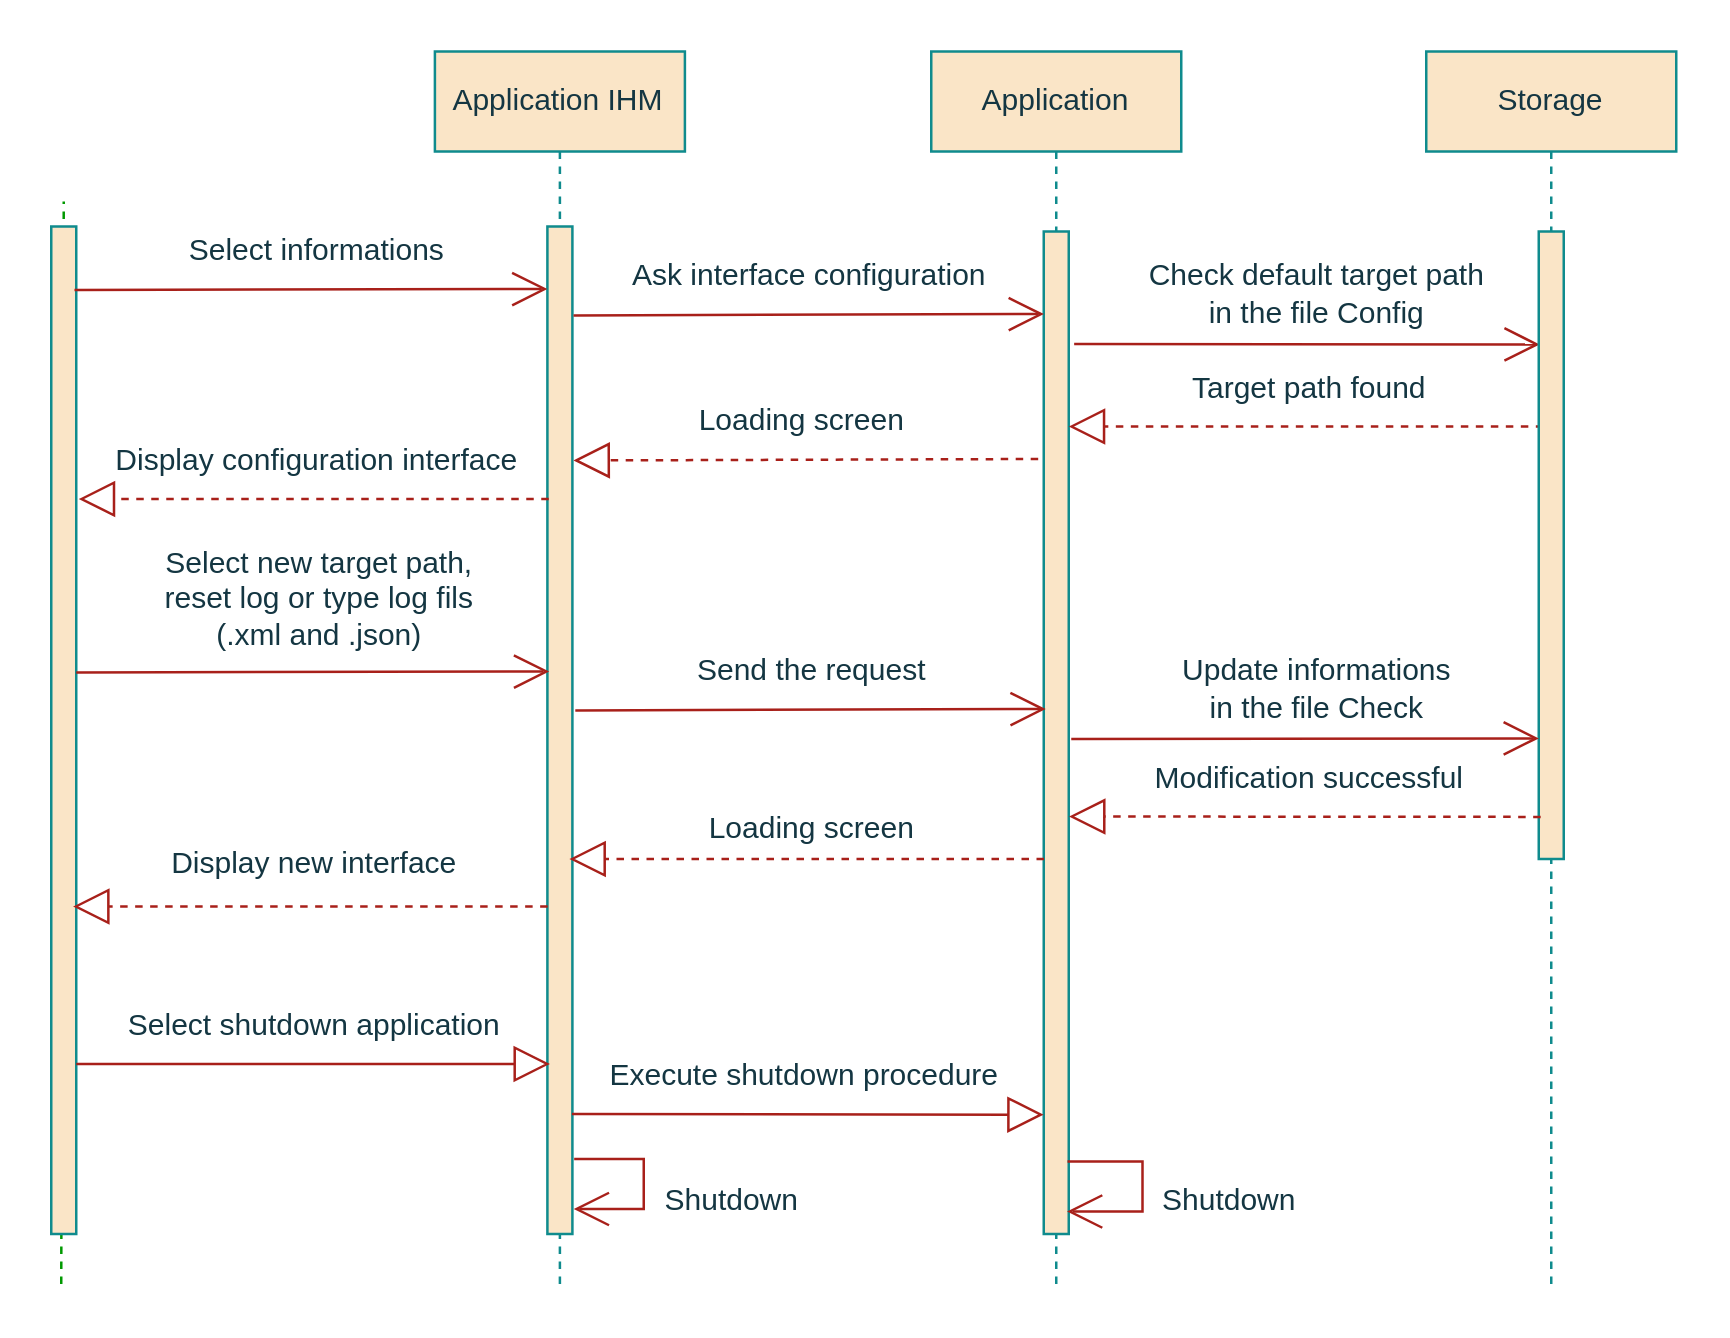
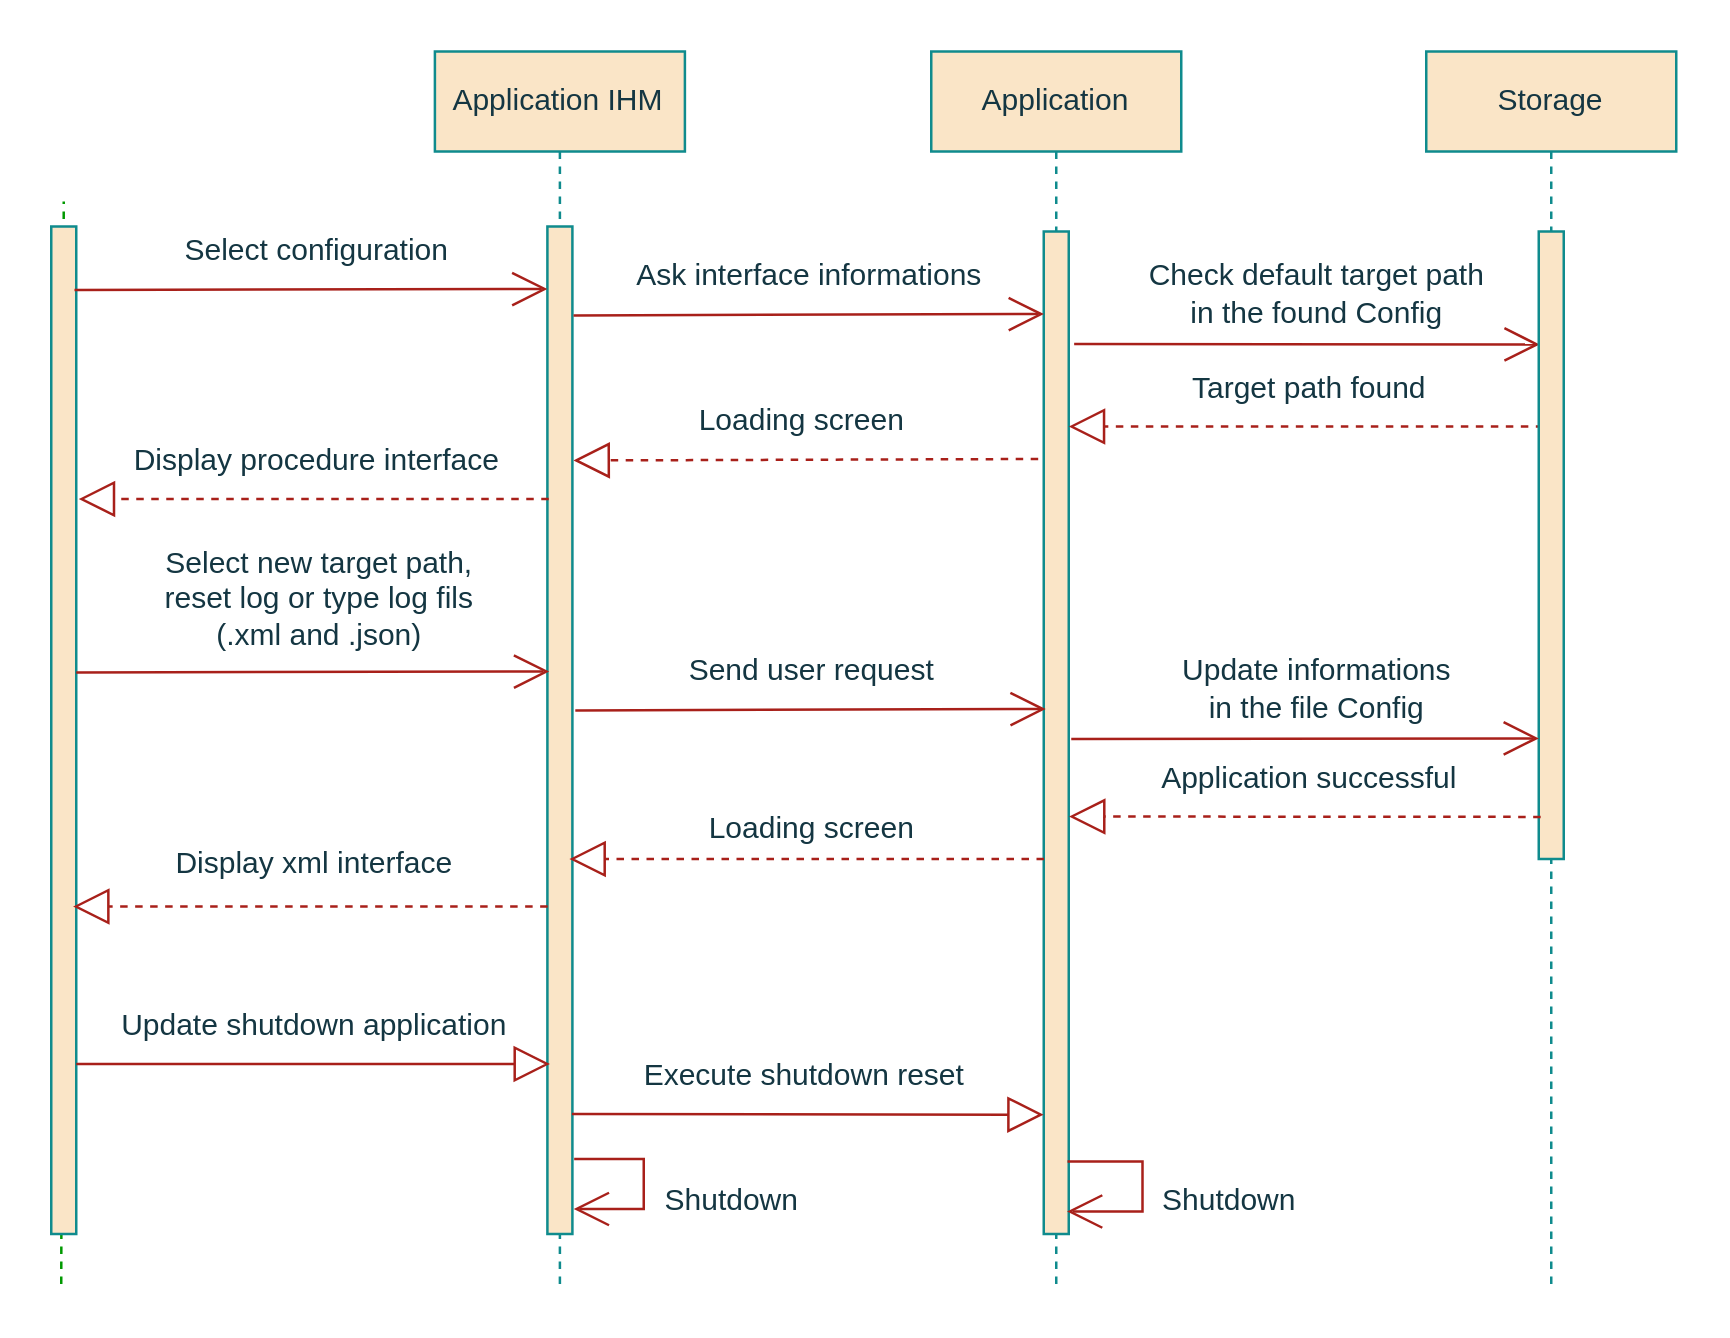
  <mxCell id="0" />
  <mxCell id="1" parent="0" />
  <mxCell id="2" value="" style="endArrow=none;dashed=1;html=1;rounded=0;labelBackgroundColor=#DAD2D8;strokeColor=#009900;fontColor=#143642;" edge="1" parent="1"><mxGeometry width="50" height="50" relative="1" as="geometry"><mxPoint x="24" y="513" as="sourcePoint" /><mxPoint x="25" y="80" as="targetPoint" /></mxGeometry></mxCell>
  <mxCell id="3" value="&lt;span style=&quot;&quot;&gt;Application IHM&lt;/span&gt;" style="shape=umlLifeline;perimeter=lifelinePerimeter;whiteSpace=wrap;html=1;container=0;collapsible=0;recursiveResize=0;outlineConnect=0;rounded=0;fillColor=#FAE5C7;strokeColor=#0F8B8D;fontColor=#143642;" vertex="1" parent="1"><mxGeometry x="173.46" y="20" width="100" height="493" as="geometry" /></mxCell>
  <mxCell id="4" value="&lt;span style=&quot;&quot;&gt;Application&lt;/span&gt;" style="shape=umlLifeline;perimeter=lifelinePerimeter;whiteSpace=wrap;html=1;container=0;collapsible=0;recursiveResize=0;outlineConnect=0;rounded=0;fillColor=#FAE5C7;strokeColor=#0F8B8D;fontColor=#143642;" vertex="1" parent="1"><mxGeometry x="372" y="20" width="100" height="493" as="geometry" /></mxCell>
  <mxCell id="5" value="&lt;span style=&quot;&quot;&gt;Storage&lt;/span&gt;" style="shape=umlLifeline;perimeter=lifelinePerimeter;whiteSpace=wrap;html=1;container=0;collapsible=0;recursiveResize=0;outlineConnect=0;rounded=0;fillColor=#FAE5C7;strokeColor=#0F8B8D;fontColor=#143642;" vertex="1" parent="1"><mxGeometry x="570" y="20" width="100" height="493" as="geometry" /></mxCell>
  <mxCell id="6" value="" style="html=1;points=[];perimeter=orthogonalPerimeter;rounded=0;glass=0;labelBackgroundColor=none;fillStyle=auto;fillColor=#FAE5C7;strokeColor=#0F8B8D;fontColor=#143642;" vertex="1" parent="1"><mxGeometry x="20" y="90" width="10" height="403" as="geometry" /></mxCell>
  <mxCell id="7" value="" style="html=1;points=[];perimeter=orthogonalPerimeter;rounded=0;glass=0;labelBackgroundColor=none;fillStyle=auto;fillColor=#FAE5C7;strokeColor=#0F8B8D;fontColor=#143642;" vertex="1" parent="1"><mxGeometry x="218.46" y="90" width="10" height="403" as="geometry" /></mxCell>
  <mxCell id="8" value="" style="html=1;points=[];perimeter=orthogonalPerimeter;rounded=0;glass=0;labelBackgroundColor=none;fillStyle=auto;fillColor=#FAE5C7;strokeColor=#0F8B8D;fontColor=#143642;" vertex="1" parent="1"><mxGeometry x="417" y="92" width="10" height="401" as="geometry" /></mxCell>
  <mxCell id="9" value="Loading screen" style="text;html=1;align=center;verticalAlign=middle;resizable=0;points=[];autosize=1;strokeColor=none;fillColor=none;rounded=0;fontColor=#143642;" vertex="1" parent="1"><mxGeometry x="265.25" y="153" width="110" height="30" as="geometry" /></mxCell>
  <mxCell id="10" value="" style="endArrow=block;dashed=1;endFill=0;endSize=12;html=1;rounded=0;exitX=-0.211;exitY=0.186;exitDx=0;exitDy=0;exitPerimeter=0;labelBackgroundColor=#DAD2D8;strokeColor=#A8201A;fontColor=#143642;" edge="1" parent="1"><mxGeometry width="160" relative="1" as="geometry"><mxPoint x="414.78" y="182.998" as="sourcePoint" /><mxPoint x="228.89" y="183.59" as="targetPoint" /></mxGeometry></mxCell>
- <mxCell id="11" value="Select informations" style="text;html=1;align=center;verticalAlign=middle;resizable=0;points=[];autosize=1;strokeColor=none;fillColor=none;rounded=0;fontColor=#143642;" vertex="1" parent="1"><mxGeometry x="60.83" y="85" width="130" height="30" as="geometry" /></mxCell>
+ <mxCell id="11" value="Select configuration" style="text;html=1;align=center;verticalAlign=middle;resizable=0;points=[];autosize=1;strokeColor=none;fillColor=none;rounded=0;fontColor=#143642;" vertex="1" parent="1"><mxGeometry x="60.83" y="85" width="130" height="30" as="geometry" /></mxCell>
  <mxCell id="12" value="" style="endArrow=open;endFill=1;endSize=12;html=1;rounded=0;entryX=0.071;entryY=0.165;entryDx=0;entryDy=0;entryPerimeter=0;labelBackgroundColor=#DAD2D8;strokeColor=#A8201A;fontColor=#143642;" edge="1" parent="1"><mxGeometry width="160" relative="1" as="geometry"><mxPoint x="29.29" y="115.38" as="sourcePoint" /><mxPoint x="218.46" y="115" as="targetPoint" /></mxGeometry></mxCell>
- <mxCell id="13" value="Display configuration&amp;nbsp;interface" style="text;html=1;align=center;verticalAlign=middle;resizable=0;points=[];autosize=1;strokeColor=none;fillColor=none;rounded=0;fontColor=#143642;" vertex="1" parent="1"><mxGeometry x="35.83" y="169" width="180" height="30" as="geometry" /></mxCell>
+ <mxCell id="13" value="Display procedure&amp;nbsp;interface" style="text;html=1;align=center;verticalAlign=middle;resizable=0;points=[];autosize=1;strokeColor=none;fillColor=none;rounded=0;fontColor=#143642;" vertex="1" parent="1"><mxGeometry x="35.83" y="169" width="180" height="30" as="geometry" /></mxCell>
  <mxCell id="14" value="" style="endArrow=block;dashed=1;endFill=0;endSize=12;html=1;rounded=0;labelBackgroundColor=#DAD2D8;strokeColor=#A8201A;fontColor=#143642;" edge="1" parent="1"><mxGeometry width="160" relative="1" as="geometry"><mxPoint x="219" y="199" as="sourcePoint" /><mxPoint x="30.987" y="199" as="targetPoint" /></mxGeometry></mxCell>
  <mxCell id="15" value="" style="endArrow=open;endFill=1;endSize=12;html=1;rounded=0;entryX=-0.083;entryY=0.173;entryDx=0;entryDy=0;entryPerimeter=0;labelBackgroundColor=#DAD2D8;strokeColor=#A8201A;fontColor=#143642;" edge="1" parent="1"><mxGeometry width="160" relative="1" as="geometry"><mxPoint x="228.91" y="125.56" as="sourcePoint" /><mxPoint x="417.08" y="125.004" as="targetPoint" /></mxGeometry></mxCell>
- <mxCell id="16" value="Ask interface configuration" style="text;html=1;align=center;verticalAlign=middle;resizable=0;points=[];autosize=1;strokeColor=none;fillColor=none;rounded=0;fontColor=#143642;" vertex="1" parent="1"><mxGeometry x="242.83" y="95" width="160" height="30" as="geometry" /></mxCell>
+ <mxCell id="16" value="Ask interface informations" style="text;html=1;align=center;verticalAlign=middle;resizable=0;points=[];autosize=1;strokeColor=none;fillColor=none;rounded=0;fontColor=#143642;" vertex="1" parent="1"><mxGeometry x="242.83" y="95" width="160" height="30" as="geometry" /></mxCell>
  <mxCell id="17" value="" style="endArrow=block;endFill=0;endSize=12;html=1;rounded=0;entryX=-0.002;entryY=0.916;entryDx=0;entryDy=0;entryPerimeter=0;labelBackgroundColor=#DAD2D8;strokeColor=#A8201A;fontColor=#143642;" edge="1" parent="1"><mxGeometry width="160" relative="1" as="geometry"><mxPoint x="228.25" y="445" as="sourcePoint" /><mxPoint x="416.98" y="445.276" as="targetPoint" /></mxGeometry></mxCell>
  <mxCell id="18" value="" style="endArrow=block;endFill=0;endSize=12;html=1;rounded=0;labelBackgroundColor=#DAD2D8;strokeColor=#A8201A;fontColor=#143642;" edge="1" parent="1"><mxGeometry width="160" relative="1" as="geometry"><mxPoint x="30" y="425" as="sourcePoint" /><mxPoint x="219.5" y="425" as="targetPoint" /></mxGeometry></mxCell>
- <mxCell id="19" value="Execute shutdown procedure" style="text;html=1;align=center;verticalAlign=middle;resizable=0;points=[];autosize=1;strokeColor=none;fillColor=none;rounded=0;fontColor=#143642;" vertex="1" parent="1"><mxGeometry x="231.25" y="415" width="180" height="30" as="geometry" /></mxCell>
+ <mxCell id="19" value="Execute shutdown reset" style="text;html=1;align=center;verticalAlign=middle;resizable=0;points=[];autosize=1;strokeColor=none;fillColor=none;rounded=0;fontColor=#143642;" vertex="1" parent="1"><mxGeometry x="231.25" y="415" width="180" height="30" as="geometry" /></mxCell>
  <mxCell id="20" value="Shutdown" style="text;html=1;align=center;verticalAlign=middle;resizable=0;points=[];autosize=1;strokeColor=none;fillColor=none;rounded=0;fontColor=#143642;" vertex="1" parent="1"><mxGeometry x="252.41" y="465" width="80" height="30" as="geometry" /></mxCell>
  <mxCell id="21" value="" style="endArrow=open;endFill=1;endSize=12;html=1;rounded=0;labelBackgroundColor=#DAD2D8;strokeColor=#A8201A;fontColor=#143642;" edge="1" parent="1"><mxGeometry width="160" relative="1" as="geometry"><mxPoint x="426.5" y="464" as="sourcePoint" /><mxPoint x="426.31" y="484" as="targetPoint" /><Array as="points"><mxPoint x="456.5" y="464" /><mxPoint x="456.5" y="484" /></Array></mxGeometry></mxCell>
  <mxCell id="22" value="Shutdown" style="text;html=1;align=center;verticalAlign=middle;resizable=0;points=[];autosize=1;strokeColor=none;fillColor=none;rounded=0;fontColor=#143642;" vertex="1" parent="1"><mxGeometry x="451.08" y="465" width="80" height="30" as="geometry" /></mxCell>
- <mxCell id="23" value="Select shutdown application" style="text;html=1;align=center;verticalAlign=middle;resizable=0;points=[];autosize=1;strokeColor=none;fillColor=none;rounded=0;fontColor=#143642;" vertex="1" parent="1"><mxGeometry x="40" y="395" width="170" height="30" as="geometry" /></mxCell>
+ <mxCell id="23" value="Update shutdown application" style="text;html=1;align=center;verticalAlign=middle;resizable=0;points=[];autosize=1;strokeColor=none;fillColor=none;rounded=0;fontColor=#143642;" vertex="1" parent="1"><mxGeometry x="40" y="395" width="170" height="30" as="geometry" /></mxCell>
  <mxCell id="24" value="" style="endArrow=open;endFill=1;endSize=12;html=1;rounded=0;labelBackgroundColor=#DAD2D8;strokeColor=#A8201A;fontColor=#143642;" edge="1" parent="1"><mxGeometry width="160" relative="1" as="geometry"><mxPoint x="229.17" y="463" as="sourcePoint" /><mxPoint x="229.003" y="483" as="targetPoint" /><Array as="points"><mxPoint x="257" y="463" /><mxPoint x="257" y="483" /></Array></mxGeometry></mxCell>
- <mxCell id="25" value="Check default target path&lt;br&gt;in the file Config" style="text;html=1;align=center;verticalAlign=middle;resizable=0;points=[];autosize=1;strokeColor=none;fillColor=none;rounded=1;fontColor=#143642;" vertex="1" parent="1"><mxGeometry x="445.52" y="97" width="160" height="40" as="geometry" /></mxCell>
+ <mxCell id="25" value="Check default target path&lt;br&gt;in the found Config" style="text;html=1;align=center;verticalAlign=middle;resizable=0;points=[];autosize=1;strokeColor=none;fillColor=none;rounded=1;fontColor=#143642;" vertex="1" parent="1"><mxGeometry x="445.52" y="97" width="160" height="40" as="geometry" /></mxCell>
  <mxCell id="26" value="" style="endArrow=open;endFill=1;endSize=12;html=1;rounded=1;labelBackgroundColor=#DAD2D8;strokeColor=#A8201A;fontColor=#143642;entryX=0.038;entryY=0.18;entryDx=0;entryDy=0;entryPerimeter=0;" edge="1" parent="1" target="29"><mxGeometry width="160" relative="1" as="geometry"><mxPoint x="429.16" y="137" as="sourcePoint" /><mxPoint x="619.16" y="137" as="targetPoint" /></mxGeometry></mxCell>
  <mxCell id="27" value="Target path found" style="text;html=1;align=center;verticalAlign=middle;resizable=0;points=[];autosize=1;strokeColor=none;fillColor=none;rounded=1;fontColor=#143642;" vertex="1" parent="1"><mxGeometry x="463.33" y="140" width="120" height="30" as="geometry" /></mxCell>
  <mxCell id="28" value="" style="endArrow=block;dashed=1;endFill=0;endSize=12;html=1;rounded=1;labelBackgroundColor=#DAD2D8;strokeColor=#A8201A;fontColor=#143642;" edge="1" parent="1"><mxGeometry width="160" relative="1" as="geometry"><mxPoint x="616.83" y="170" as="sourcePoint" /><mxPoint x="426.997" y="170" as="targetPoint" /></mxGeometry></mxCell>
  <mxCell id="29" value="" style="html=1;points=[];perimeter=orthogonalPerimeter;rounded=0;glass=0;labelBackgroundColor=none;fillStyle=auto;fillColor=#FAE5C7;strokeColor=#0F8B8D;fontColor=#143642;" vertex="1" parent="1"><mxGeometry x="615" y="92" width="10" height="251" as="geometry" /></mxCell>
  <mxCell id="30" value="Select new target path,&lt;br&gt;reset log or type log fils&lt;br&gt;&amp;nbsp;(.xml and .json)&amp;nbsp;" style="text;html=1;align=center;verticalAlign=middle;resizable=0;points=[];autosize=1;strokeColor=none;fillColor=none;rounded=0;fontColor=#143642;" vertex="1" parent="1"><mxGeometry x="51.54" y="208.91" width="150" height="60" as="geometry" /></mxCell>
  <mxCell id="31" value="" style="endArrow=open;endFill=1;endSize=12;html=1;rounded=0;entryX=0.071;entryY=0.165;entryDx=0;entryDy=0;entryPerimeter=0;labelBackgroundColor=#DAD2D8;strokeColor=#A8201A;fontColor=#143642;" edge="1" parent="1"><mxGeometry x="263.46" y="77" width="160" relative="1" as="geometry"><mxPoint x="30" y="268.38" as="sourcePoint" /><mxPoint x="219.17" y="268" as="targetPoint" /></mxGeometry></mxCell>
  <mxCell id="32" value="" style="endArrow=open;endFill=1;endSize=12;html=1;rounded=0;entryX=-0.083;entryY=0.173;entryDx=0;entryDy=0;entryPerimeter=0;labelBackgroundColor=#DAD2D8;strokeColor=#A8201A;fontColor=#143642;" edge="1" parent="1"><mxGeometry width="160" relative="1" as="geometry"><mxPoint x="229.62" y="283.56" as="sourcePoint" /><mxPoint x="417.79" y="283.004" as="targetPoint" /></mxGeometry></mxCell>
- <mxCell id="33" value="Send the request" style="text;html=1;align=center;verticalAlign=middle;resizable=0;points=[];autosize=1;strokeColor=none;fillColor=none;rounded=0;fontColor=#143642;" vertex="1" parent="1"><mxGeometry x="263.54" y="253" width="120" height="30" as="geometry" /></mxCell>
- <mxCell id="34" value="Update informations&lt;br&gt;in the file Check" style="text;html=1;align=center;verticalAlign=middle;resizable=0;points=[];autosize=1;strokeColor=none;fillColor=none;rounded=1;fontColor=#143642;" vertex="1" parent="1"><mxGeometry x="461.23" y="255" width="130" height="40" as="geometry" /></mxCell>
+ <mxCell id="33" value="Send user request" style="text;html=1;align=center;verticalAlign=middle;resizable=0;points=[];autosize=1;strokeColor=none;fillColor=none;rounded=0;fontColor=#143642;" vertex="1" parent="1"><mxGeometry x="263.54" y="253" width="120" height="30" as="geometry" /></mxCell>
+ <mxCell id="34" value="Update informations&lt;br&gt;in the file Config" style="text;html=1;align=center;verticalAlign=middle;resizable=0;points=[];autosize=1;strokeColor=none;fillColor=none;rounded=1;fontColor=#143642;" vertex="1" parent="1"><mxGeometry x="461.23" y="255" width="130" height="40" as="geometry" /></mxCell>
  <mxCell id="35" value="" style="endArrow=open;endFill=1;endSize=12;html=1;rounded=1;labelBackgroundColor=#DAD2D8;strokeColor=#A8201A;fontColor=#143642;entryX=-0.094;entryY=0.672;entryDx=0;entryDy=0;entryPerimeter=0;" edge="1" parent="1"><mxGeometry width="160" relative="1" as="geometry"><mxPoint x="428" y="295" as="sourcePoint" /><mxPoint x="615.06" y="294.762" as="targetPoint" /></mxGeometry></mxCell>
- <mxCell id="36" value="Modification successful" style="text;html=1;align=center;verticalAlign=middle;resizable=0;points=[];autosize=1;strokeColor=none;fillColor=none;rounded=1;fontColor=#143642;" vertex="1" parent="1"><mxGeometry x="448.43" y="296" width="150" height="30" as="geometry" /></mxCell>
+ <mxCell id="36" value="Application successful" style="text;html=1;align=center;verticalAlign=middle;resizable=0;points=[];autosize=1;strokeColor=none;fillColor=none;rounded=1;fontColor=#143642;" vertex="1" parent="1"><mxGeometry x="448.43" y="296" width="150" height="30" as="geometry" /></mxCell>
  <mxCell id="37" value="" style="endArrow=block;dashed=1;endFill=0;endSize=12;html=1;rounded=1;labelBackgroundColor=#DAD2D8;strokeColor=#A8201A;fontColor=#143642;exitX=0.077;exitY=0.817;exitDx=0;exitDy=0;exitPerimeter=0;" edge="1" parent="1"><mxGeometry width="160" relative="1" as="geometry"><mxPoint x="615.77" y="326.157" as="sourcePoint" /><mxPoint x="427.097" y="326" as="targetPoint" /></mxGeometry></mxCell>
  <mxCell id="38" value="Loading screen" style="text;html=1;align=center;verticalAlign=middle;resizable=0;points=[];autosize=1;strokeColor=none;fillColor=none;rounded=1;fontColor=#143642;" vertex="1" parent="1"><mxGeometry x="268.6" y="316" width="110" height="30" as="geometry" /></mxCell>
  <mxCell id="39" value="" style="endArrow=block;dashed=1;endFill=0;endSize=12;html=1;rounded=1;labelBackgroundColor=#DAD2D8;strokeColor=#A8201A;fontColor=#143642;" edge="1" parent="1"><mxGeometry width="160" relative="1" as="geometry"><mxPoint x="417.1" y="343" as="sourcePoint" /><mxPoint x="227.267" y="343" as="targetPoint" /></mxGeometry></mxCell>
- <mxCell id="40" value="Display new interface" style="text;html=1;align=center;verticalAlign=middle;resizable=0;points=[];autosize=1;strokeColor=none;fillColor=none;rounded=1;fontColor=#143642;" vertex="1" parent="1"><mxGeometry x="55.06" y="330" width="140" height="30" as="geometry" /></mxCell>
+ <mxCell id="40" value="Display xml interface" style="text;html=1;align=center;verticalAlign=middle;resizable=0;points=[];autosize=1;strokeColor=none;fillColor=none;rounded=1;fontColor=#143642;" vertex="1" parent="1"><mxGeometry x="55.06" y="330" width="140" height="30" as="geometry" /></mxCell>
  <mxCell id="41" value="" style="endArrow=block;dashed=1;endFill=0;endSize=12;html=1;rounded=1;labelBackgroundColor=#DAD2D8;strokeColor=#A8201A;fontColor=#143642;" edge="1" parent="1"><mxGeometry width="160" relative="1" as="geometry"><mxPoint x="218.56" y="362" as="sourcePoint" /><mxPoint x="28.727" y="362" as="targetPoint" /></mxGeometry></mxCell>
